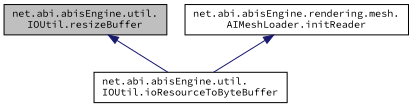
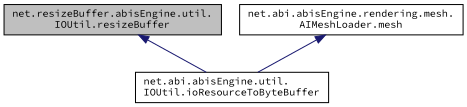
  digraph {
    fontname="Source Code Pro"
    rankdir=TB
    node [color=black fillcolor=white fontname="Source Code Pro" fontsize=10 shape=record style=filled]
    edge [color=midnightblue dir=back fontname="Source Code Pro" fontsize=10 labelfontname=Helvetica labelfontsize=10 style=solid]
-   n1 [fillcolor=grey75 fontcolor=black height=0.2 label="net.abi.abisEngine.util.\lIOUtil.resizeBuffer" width=0.4]
+   n1 [fillcolor=grey75 fontcolor=black height=0.2 label="net.resizeBuffer.abisEngine.util.\lIOUtil.resizeBuffer" width=0.4]
    n2 [height=0.2 label="net.abi.abisEngine.util.\lIOUtil.ioResourceToByteBuffer" width=0.4]
-   n3 [height=0.2 label="net.abi.abisEngine.rendering.mesh.\lAIMeshLoader.initReader" width=0.4]
+   n3 [height=0.2 label="net.abi.abisEngine.rendering.mesh.\lAIMeshLoader.mesh" width=0.4]
    n1 -> n2
    n3 -> n2
  }
